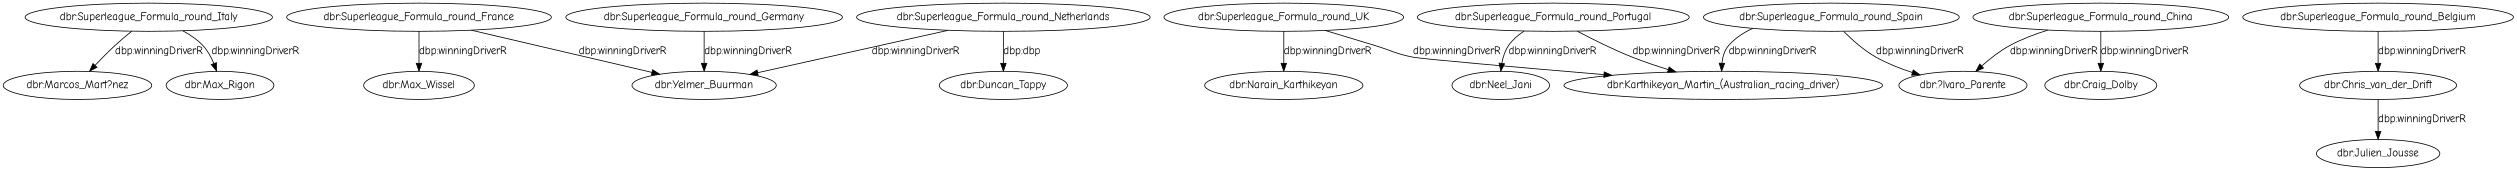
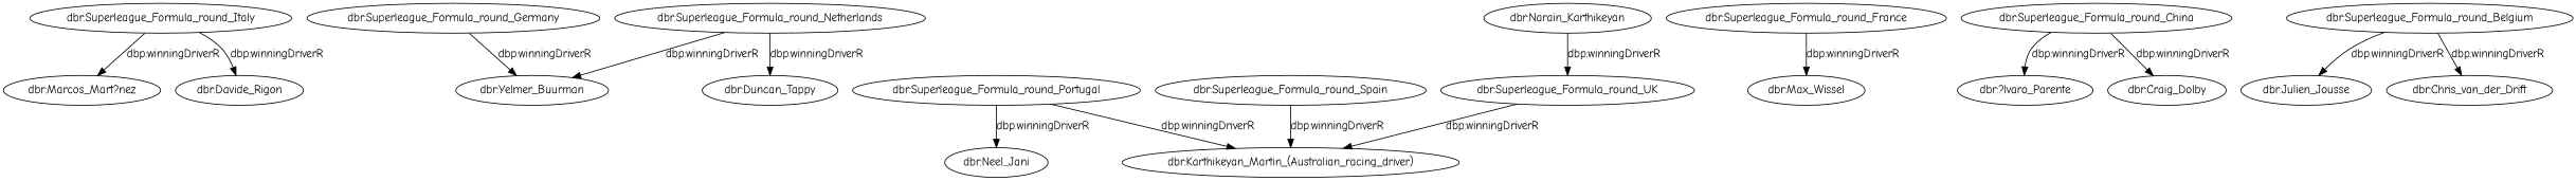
  digraph {
    fontname="Comic Neue"
    node [fontname="Comic Neue"]
    edge [fontname="Comic Neue"]
    "dbr:Superleague_Formula_round_Italy"
    "dbr:Marcos_Mart?nez"
-   "dbr:Davide_Rigon" [label="dbr:Max_Rigon"]
+   "dbr:Davide_Rigon"
    "dbr:Superleague_Formula_round_Germany"
    "dbr:Yelmer_Buurman"
    "dbr:Superleague_Formula_round_UK"
    "dbr:Narain_Karthikeyan"
    n8 [label="dbr:Karthikeyan_Martin_(Australian_racing_driver)"]
    "dbr:Superleague_Formula_round_Portugal"
    "dbr:Neel_Jani"
    "dbr:Superleague_Formula_round_France"
    "dbr:Max_Wissel"
    "dbr:Superleague_Formula_round_China"
    "dbr:?lvaro_Parente"
    "dbr:Craig_Dolby"
    "dbr:Superleague_Formula_round_Belgium"
    "dbr:Julien_Jousse"
    "dbr:Chris_van_der_Drift"
    "dbr:Superleague_Formula_round_Netherlands"
    "dbr:Duncan_Tappy"
    "dbr:Superleague_Formula_round_Spain"
    "dbr:Superleague_Formula_round_Italy" -> "dbr:Marcos_Mart?nez" [label="dbp:winningDriverR"]
    "dbr:Superleague_Formula_round_Italy" -> "dbr:Davide_Rigon" [label="dbp:winningDriverR"]
    "dbr:Superleague_Formula_round_Germany" -> "dbr:Yelmer_Buurman" [label="dbp:winningDriverR"]
-   "dbr:Superleague_Formula_round_UK" -> "dbr:Narain_Karthikeyan" [label="dbp:winningDriverR"]
+   "dbr:Narain_Karthikeyan" -> "dbr:Superleague_Formula_round_UK" [label="dbp:winningDriverR"]
    "dbr:Superleague_Formula_round_UK" -> n8 [label="dbp:winningDriverR"]
    "dbr:Superleague_Formula_round_Portugal" -> n8 [label="dbp:winningDriverR"]
    "dbr:Superleague_Formula_round_Portugal" -> "dbr:Neel_Jani" [label="dbp:winningDriverR"]
-   "dbr:Superleague_Formula_round_France" -> "dbr:Yelmer_Buurman" [label="dbp:winningDriverR"]
    "dbr:Superleague_Formula_round_France" -> "dbr:Max_Wissel" [label="dbp:winningDriverR"]
    "dbr:Superleague_Formula_round_China" -> "dbr:?lvaro_Parente" [label="dbp:winningDriverR"]
    "dbr:Superleague_Formula_round_China" -> "dbr:Craig_Dolby" [label="dbp:winningDriverR"]
-   "dbr:Chris_van_der_Drift" -> "dbr:Julien_Jousse" [label="dbp:winningDriverR"]
+   "dbr:Superleague_Formula_round_Belgium" -> "dbr:Julien_Jousse" [label="dbp:winningDriverR"]
    "dbr:Superleague_Formula_round_Belgium" -> "dbr:Chris_van_der_Drift" [label="dbp:winningDriverR"]
    "dbr:Superleague_Formula_round_Netherlands" -> "dbr:Yelmer_Buurman" [label="dbp:winningDriverR"]
-   "dbr:Superleague_Formula_round_Netherlands" -> "dbr:Duncan_Tappy" [label="dbp:dbp"]
+   "dbr:Superleague_Formula_round_Netherlands" -> "dbr:Duncan_Tappy" [label="dbp:winningDriverR"]
    "dbr:Superleague_Formula_round_Spain" -> n8 [label="dbp:winningDriverR"]
-   "dbr:Superleague_Formula_round_Spain" -> "dbr:?lvaro_Parente" [label="dbp:winningDriverR"]
  }
